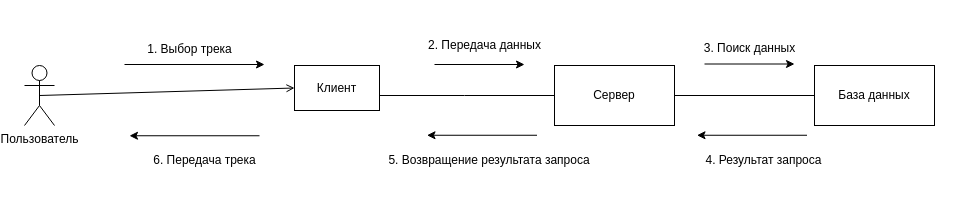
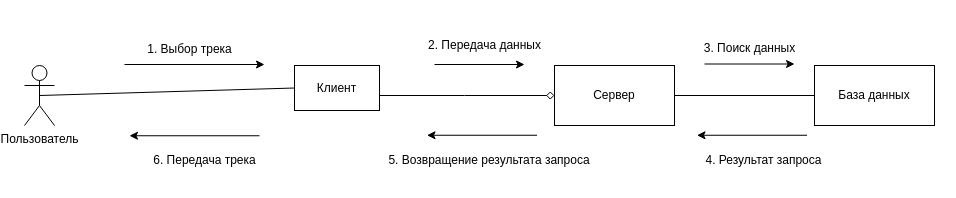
  <mxCell id="0" />
  <mxCell id="1" parent="0" />
  <mxCell id="2" value="Пользователь" style="shape=umlActor;verticalLabelPosition=bottom;verticalAlign=top;html=1;outlineConnect=0;" vertex="1" parent="1"><mxGeometry x="20" y="65" width="30" height="60" as="geometry" /></mxCell>
- <mxCell id="3" value="" style="edgeStyle=orthogonalEdgeStyle;rounded=0;orthogonalLoop=1;jettySize=auto;html=1;endArrow=none;endFill=0;" edge="1" parent="1" source="4" target="11"><mxGeometry relative="1" as="geometry"><Array as="points"><mxPoint x="460" y="95" /><mxPoint x="460" y="95" /></Array></mxGeometry></mxCell>
+ <mxCell id="3" value="" style="edgeStyle=orthogonalEdgeStyle;rounded=0;orthogonalLoop=1;jettySize=auto;html=1;endArrow=diamond;endFill=0;" edge="1" parent="1" source="4" target="11"><mxGeometry relative="1" as="geometry"><Array as="points"><mxPoint x="460" y="95" /><mxPoint x="460" y="95" /></Array></mxGeometry></mxCell>
  <mxCell id="4" value="Клиент" style="rounded=0;whiteSpace=wrap;html=1;" vertex="1" parent="1"><mxGeometry x="290" y="65" width="85" height="45" as="geometry" /></mxCell>
- <mxCell id="5" value="" style="endArrow=open;html=1;rounded=0;exitX=0.5;exitY=0.5;exitDx=0;exitDy=0;exitPerimeter=0;entryX=0;entryY=0.5;entryDx=0;entryDy=0;" edge="1" parent="1" source="2" target="4"><mxGeometry width="50" height="50" relative="1" as="geometry"><mxPoint x="300" y="75" as="sourcePoint" /><mxPoint x="350" y="25" as="targetPoint" /></mxGeometry></mxCell>
+ <mxCell id="5" value="" style="endArrow=none;html=1;rounded=0;exitX=0.5;exitY=0.5;exitDx=0;exitDy=0;exitPerimeter=0;entryX=0;entryY=0.5;entryDx=0;entryDy=0;" edge="1" parent="1" source="2" target="4"><mxGeometry width="50" height="50" relative="1" as="geometry"><mxPoint x="300" y="75" as="sourcePoint" /><mxPoint x="350" y="25" as="targetPoint" /></mxGeometry></mxCell>
  <mxCell id="6" value="" style="endArrow=classic;html=1;rounded=0;" edge="1" parent="1"><mxGeometry width="50" height="50" relative="1" as="geometry"><mxPoint x="120" y="64" as="sourcePoint" /><mxPoint x="260" y="64" as="targetPoint" /></mxGeometry></mxCell>
  <mxCell id="7" value="1. Выбор трека" style="text;html=1;align=center;verticalAlign=middle;resizable=0;points=[];autosize=1;strokeColor=none;fillColor=none;" vertex="1" parent="1"><mxGeometry x="130" y="34" width="110" height="30" as="geometry" /></mxCell>
  <mxCell id="8" value="" style="endArrow=classic;html=1;rounded=0;" edge="1" parent="1"><mxGeometry width="50" height="50" relative="1" as="geometry"><mxPoint x="255" y="135.25" as="sourcePoint" /><mxPoint x="125" y="135.25" as="targetPoint" /></mxGeometry></mxCell>
  <mxCell id="9" value="6. Передача трека" style="text;html=1;align=center;verticalAlign=middle;resizable=0;points=[];autosize=1;strokeColor=none;fillColor=none;" vertex="1" parent="1"><mxGeometry x="125" y="145.25" width="150" height="30" as="geometry" /></mxCell>
  <mxCell id="10" value="" style="edgeStyle=orthogonalEdgeStyle;rounded=0;orthogonalLoop=1;jettySize=auto;html=1;endArrow=none;endFill=0;" edge="1" parent="1" source="11" target="12"><mxGeometry relative="1" as="geometry" /></mxCell>
  <mxCell id="11" value="Сервер" style="whiteSpace=wrap;html=1;rounded=0;" vertex="1" parent="1"><mxGeometry x="550" y="65" width="120" height="60" as="geometry" /></mxCell>
  <mxCell id="12" value="База данных" style="whiteSpace=wrap;html=1;rounded=0;" vertex="1" parent="1"><mxGeometry x="810" y="65" width="120" height="60" as="geometry" /></mxCell>
  <mxCell id="13" value="" style="endArrow=classic;html=1;rounded=0;" edge="1" parent="1"><mxGeometry width="50" height="50" relative="1" as="geometry"><mxPoint x="430" y="64" as="sourcePoint" /><mxPoint x="520" y="64" as="targetPoint" /></mxGeometry></mxCell>
  <mxCell id="14" value="2. Передача данных" style="text;html=1;align=center;verticalAlign=middle;resizable=0;points=[];autosize=1;strokeColor=none;fillColor=none;" vertex="1" parent="1"><mxGeometry x="410" y="30" width="140" height="30" as="geometry" /></mxCell>
  <mxCell id="15" value="" style="endArrow=classic;html=1;rounded=0;" edge="1" parent="1"><mxGeometry width="50" height="50" relative="1" as="geometry"><mxPoint x="700" y="63.5" as="sourcePoint" /><mxPoint x="790" y="63.5" as="targetPoint" /></mxGeometry></mxCell>
  <mxCell id="16" value="&lt;br&gt;3. Поиск данных" style="text;html=1;align=center;verticalAlign=middle;resizable=0;points=[];autosize=1;strokeColor=none;fillColor=none;" vertex="1" parent="1"><mxGeometry x="690" y="20" width="110" height="40" as="geometry" /></mxCell>
  <mxCell id="17" value="" style="endArrow=classic;html=1;rounded=0;" edge="1" parent="1"><mxGeometry width="50" height="50" relative="1" as="geometry"><mxPoint x="802.5" y="134.75" as="sourcePoint" /><mxPoint x="692.5" y="134.75" as="targetPoint" /></mxGeometry></mxCell>
  <mxCell id="18" value="4. Результат запроса" style="text;html=1;strokeColor=none;fillColor=none;align=center;verticalAlign=middle;whiteSpace=wrap;rounded=0;" vertex="1" parent="1"><mxGeometry x="697.5" y="145.25" width="122.5" height="30" as="geometry" /></mxCell>
  <mxCell id="19" value="" style="endArrow=classic;html=1;rounded=0;" edge="1" parent="1"><mxGeometry width="50" height="50" relative="1" as="geometry"><mxPoint x="532.5" y="134.75" as="sourcePoint" /><mxPoint x="422.5" y="134.75" as="targetPoint" /></mxGeometry></mxCell>
  <mxCell id="20" value="5. Возвращение результата запроса" style="text;html=1;strokeColor=none;fillColor=none;align=center;verticalAlign=middle;whiteSpace=wrap;rounded=0;" vertex="1" parent="1"><mxGeometry x="380" y="145.25" width="210" height="30" as="geometry" /></mxCell>
